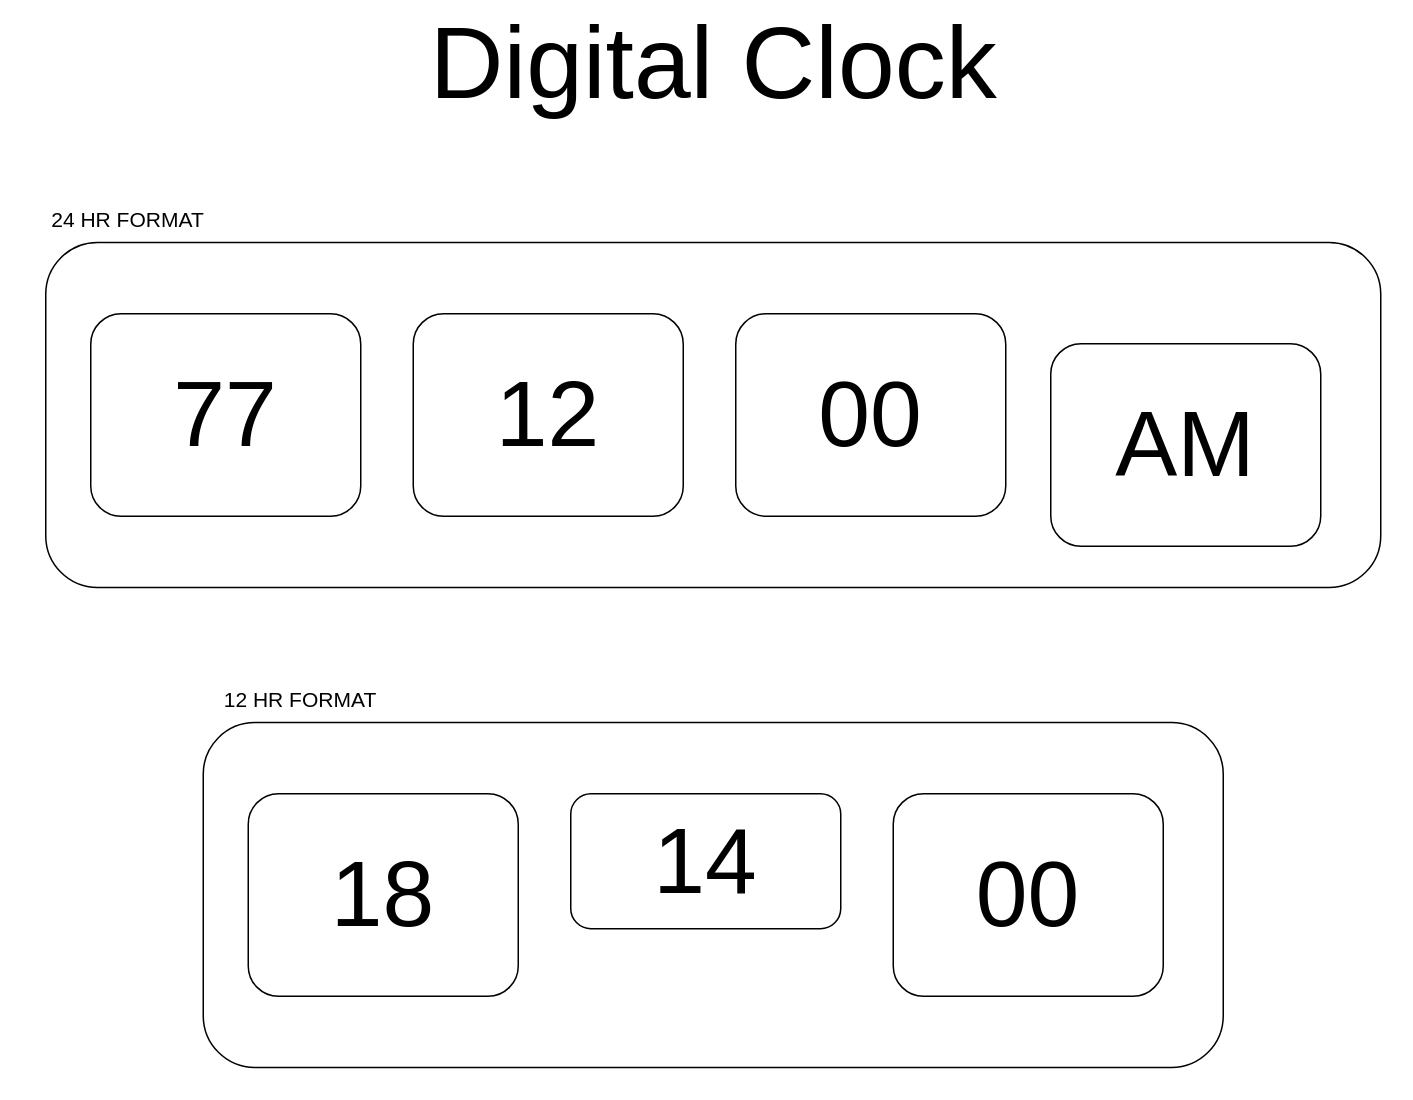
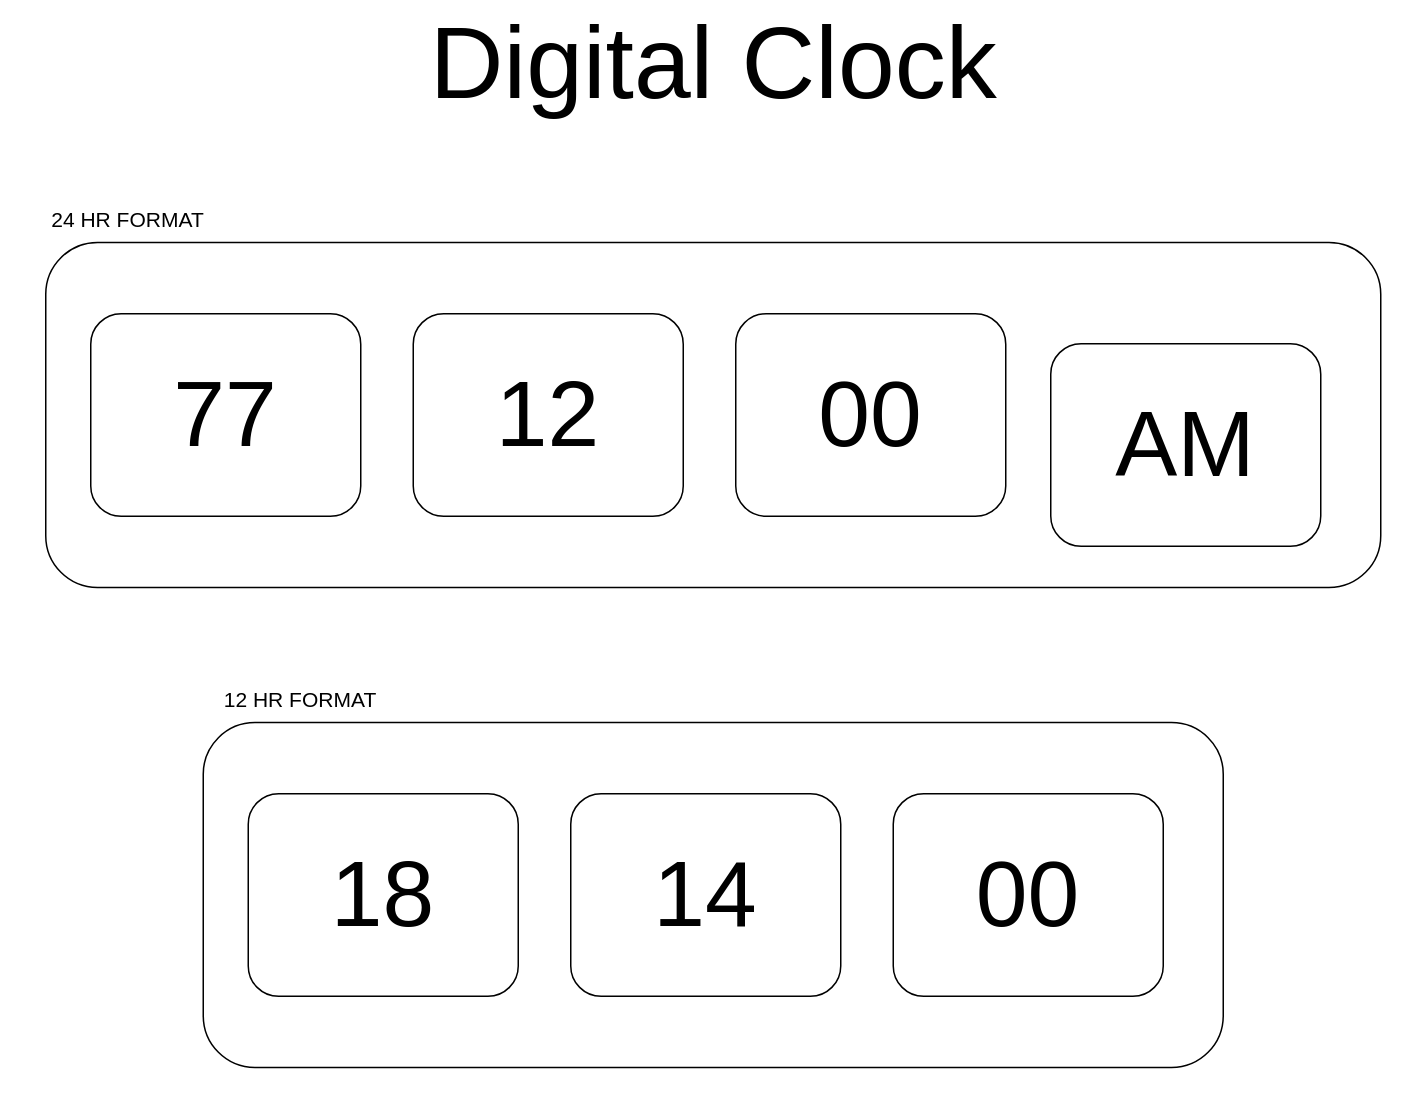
  <mxCell id="0" />
  <mxCell id="1" parent="0" />
  <mxCell id="2" value="" style="group" vertex="1" connectable="0" parent="1"><mxGeometry x="30" y="130" width="890" height="260" as="geometry" /></mxCell>
  <mxCell id="3" value="" style="rounded=1;whiteSpace=wrap;html=1;" vertex="1" parent="2"><mxGeometry y="30" width="890" height="230" as="geometry" /></mxCell>
  <mxCell id="4" value="77" style="rounded=1;whiteSpace=wrap;html=1;fontSize=62;" vertex="1" parent="2"><mxGeometry x="30" y="77.5" width="180" height="135" as="geometry" /></mxCell>
  <mxCell id="5" value="12" style="rounded=1;whiteSpace=wrap;html=1;fontSize=62;" vertex="1" parent="2"><mxGeometry x="245" y="77.5" width="180" height="135" as="geometry" /></mxCell>
  <mxCell id="6" value="00" style="rounded=1;whiteSpace=wrap;html=1;fontSize=62;" vertex="1" parent="2"><mxGeometry x="460" y="77.5" width="180" height="135" as="geometry" /></mxCell>
  <mxCell id="7" value="24 HR FORMAT" style="text;html=1;strokeColor=none;fillColor=none;align=center;verticalAlign=middle;whiteSpace=wrap;rounded=0;fontSize=14;" vertex="1" parent="2"><mxGeometry x="-10" width="130" height="30" as="geometry" /></mxCell>
  <mxCell id="8" value="AM" style="rounded=1;whiteSpace=wrap;html=1;fontSize=62;" vertex="1" parent="2"><mxGeometry x="670" y="97.5" width="180" height="135" as="geometry" /></mxCell>
  <mxCell id="9" value="" style="group" vertex="1" connectable="0" parent="1"><mxGeometry x="90" y="440" width="680" height="260" as="geometry" /></mxCell>
  <mxCell id="10" value="" style="group" vertex="1" connectable="0" parent="9"><mxGeometry x="45" y="10" width="680" height="260" as="geometry" /></mxCell>
  <mxCell id="11" value="" style="rounded=1;whiteSpace=wrap;html=1;" vertex="1" parent="10"><mxGeometry y="30" width="680" height="230" as="geometry" /></mxCell>
  <mxCell id="12" value="18" style="rounded=1;whiteSpace=wrap;html=1;fontSize=62;" vertex="1" parent="10"><mxGeometry x="30" y="77.5" width="180" height="135" as="geometry" /></mxCell>
- <mxCell id="13" value="14" style="rounded=1;whiteSpace=wrap;html=1;fontSize=62;" vertex="1" parent="10"><mxGeometry x="245" y="77.5" width="180" height="90" as="geometry" /></mxCell>
+ <mxCell id="13" value="14" style="rounded=1;whiteSpace=wrap;html=1;fontSize=62;" vertex="1" parent="10"><mxGeometry x="245" y="77.5" width="180" height="135" as="geometry" /></mxCell>
  <mxCell id="14" value="00" style="rounded=1;whiteSpace=wrap;html=1;fontSize=62;" vertex="1" parent="10"><mxGeometry x="460" y="77.5" width="180" height="135" as="geometry" /></mxCell>
  <mxCell id="15" value="12 HR FORMAT" style="text;html=1;strokeColor=none;fillColor=none;align=center;verticalAlign=middle;whiteSpace=wrap;rounded=0;fontSize=14;" vertex="1" parent="10"><mxGeometry width="130" height="30" as="geometry" /></mxCell>
  <mxCell id="16" value="&lt;font style=&quot;font-size: 68px&quot;&gt;Digital Clock&lt;/font&gt;" style="text;html=1;align=center;verticalAlign=middle;resizable=0;points=[];autosize=1;strokeColor=none;fillColor=none;fontSize=14;" vertex="1" parent="1"><mxGeometry x="280" y="20" width="390" height="40" as="geometry" /></mxCell>
